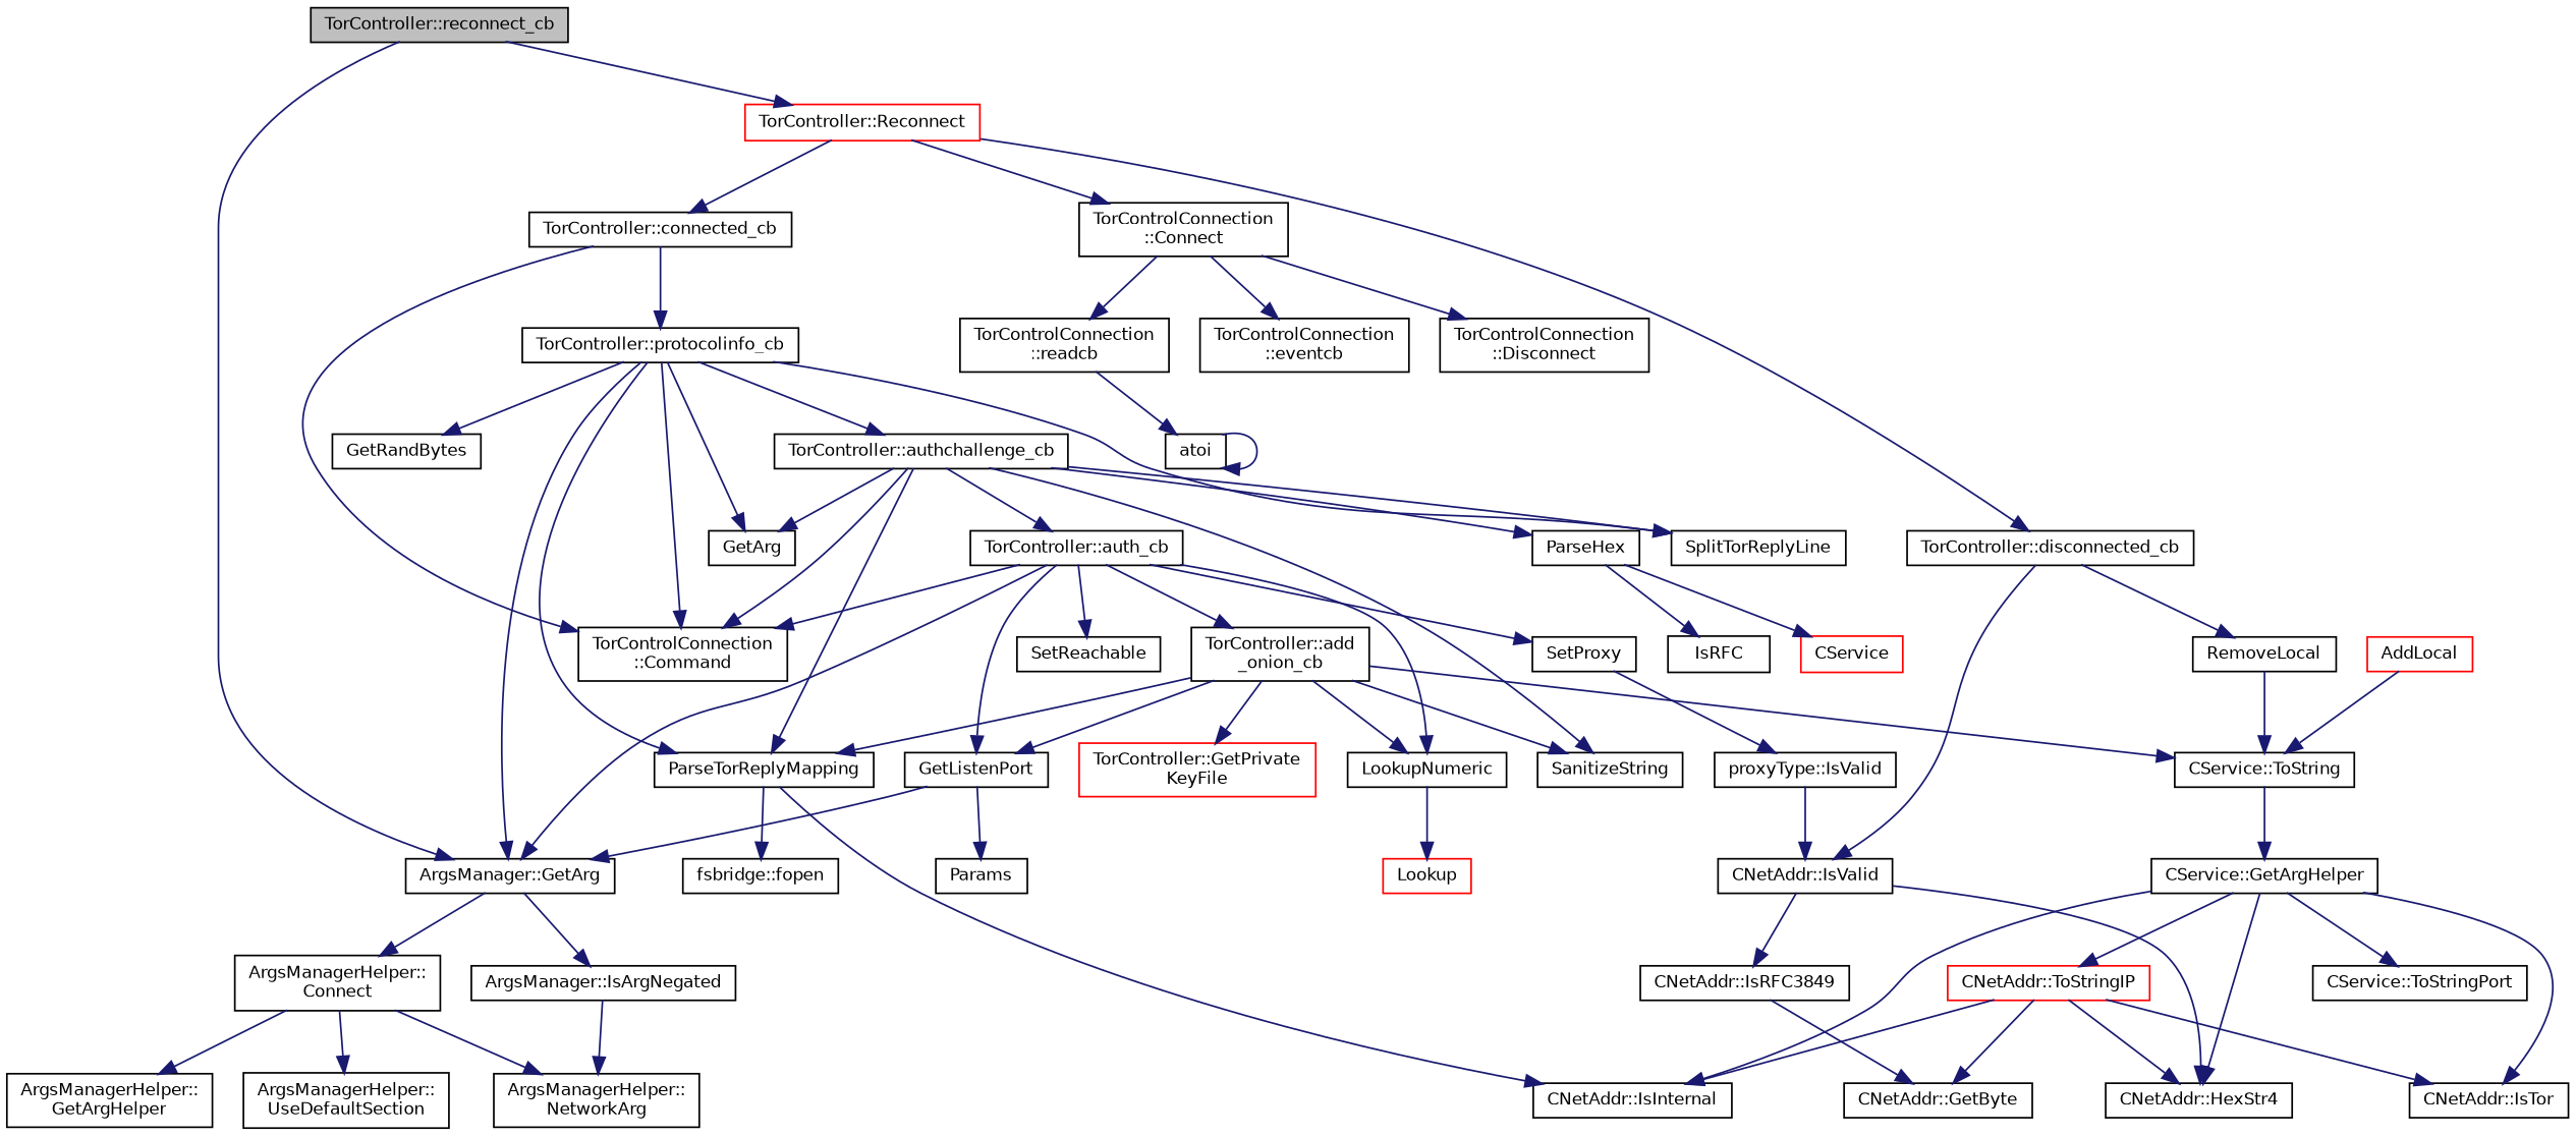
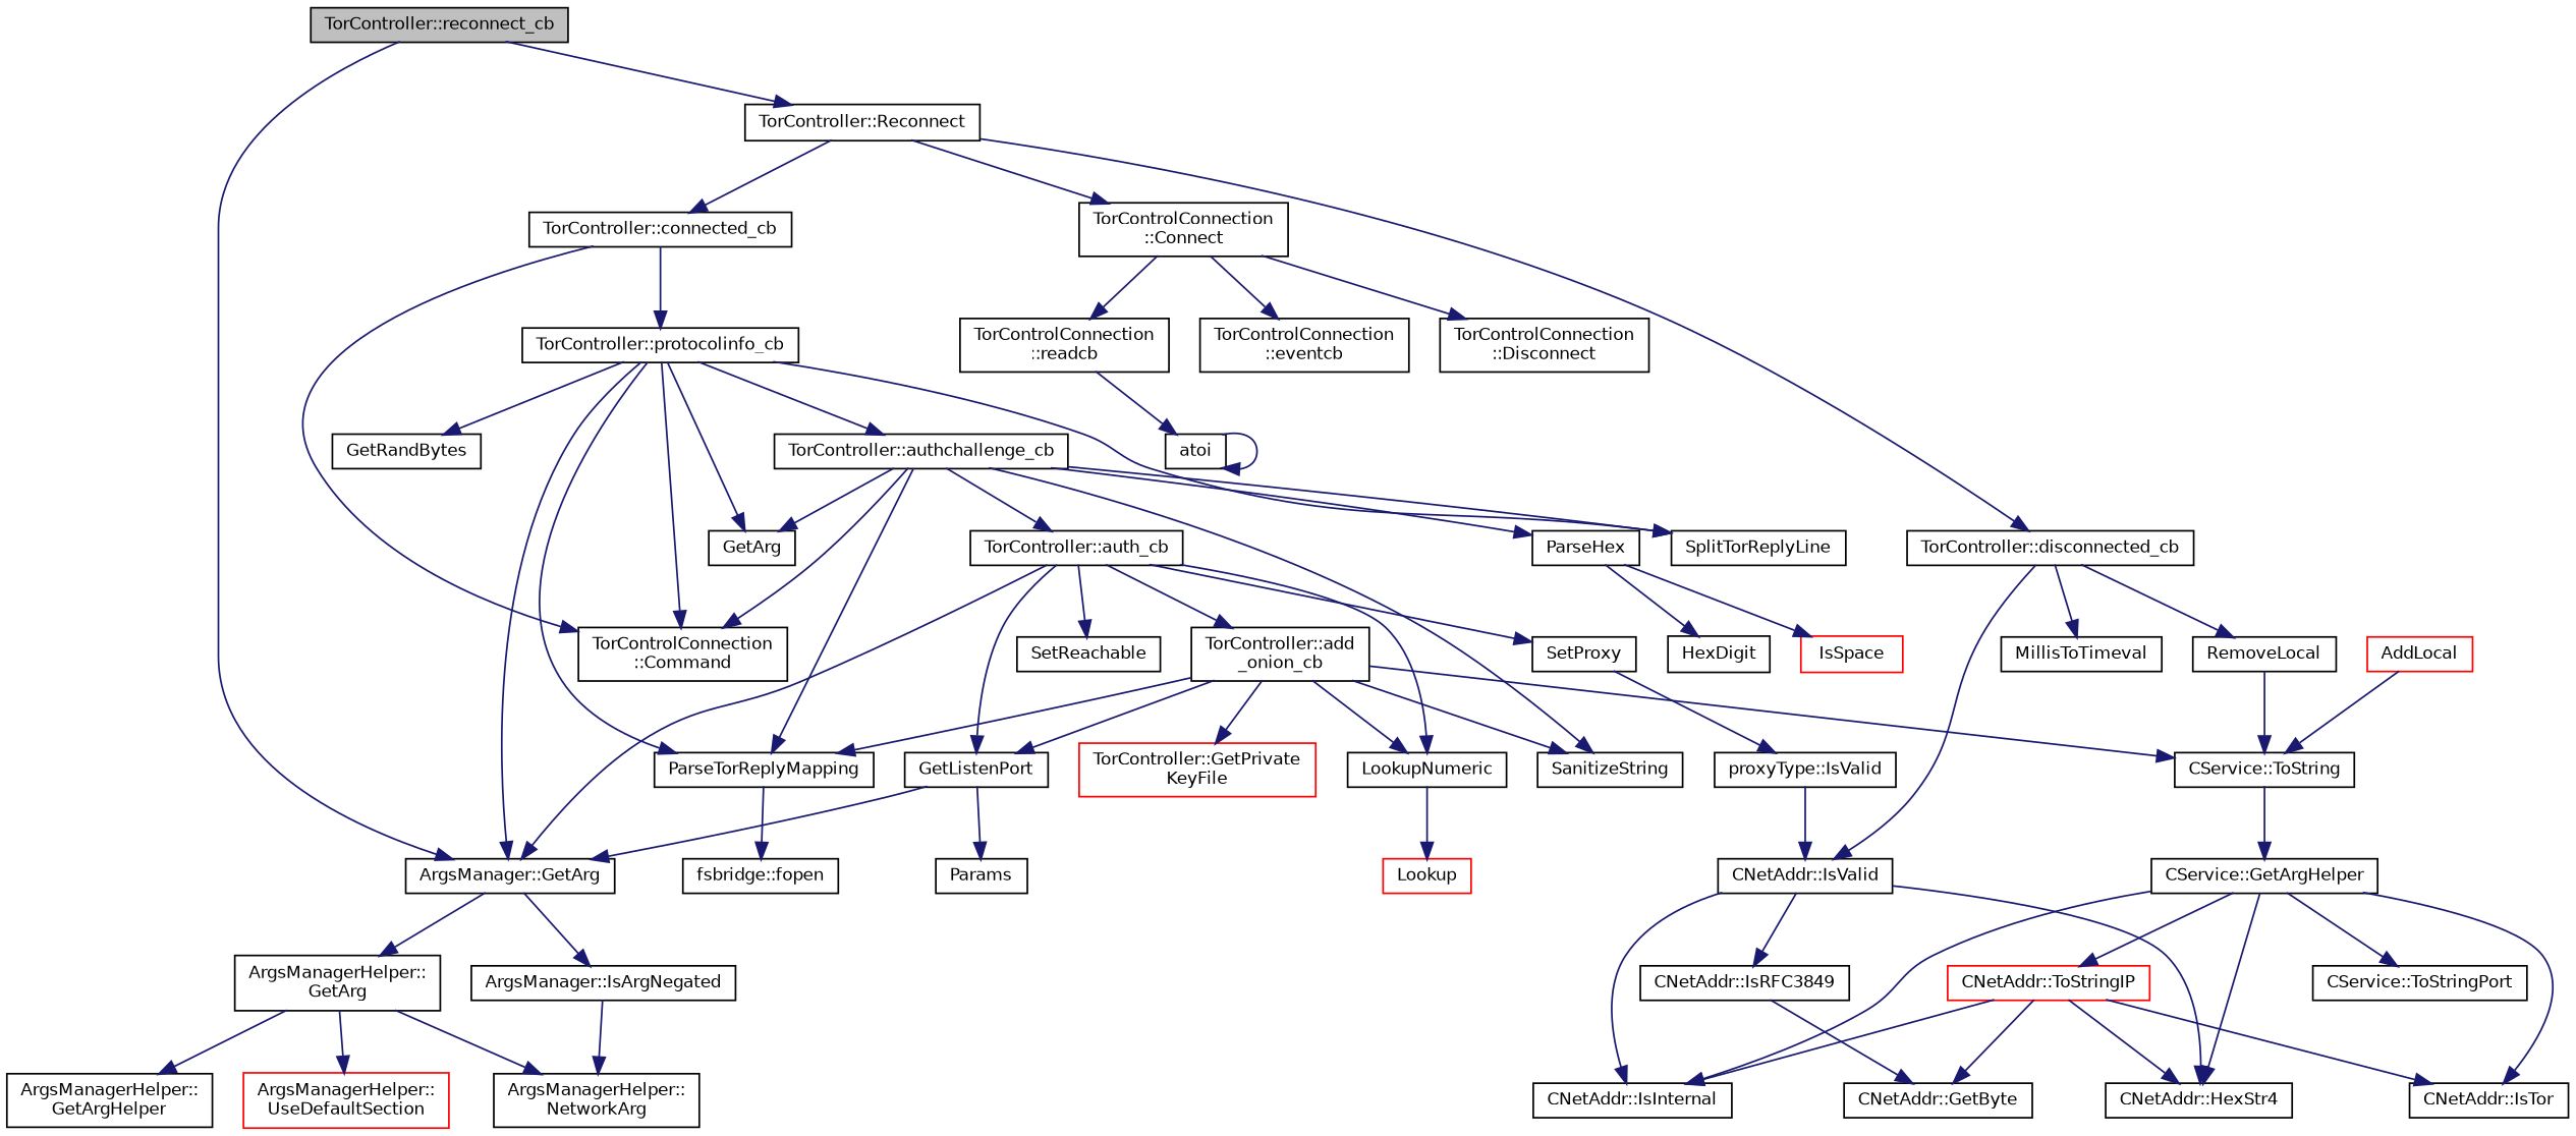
  digraph {
    rankdir=TB
    node [color=black fillcolor=white fontname=Helvetica fontsize=10 shape=record style=filled]
    edge [color=midnightblue fontname=Helvetica fontsize=10 labelfontname=Helvetica labelfontsize=10 style=solid]
    n1 [fillcolor=grey75 fontcolor=black height=0.2 label="TorController::reconnect_cb" width=0.4]
-   n2 [color=red height=0.2 label="TorController::Reconnect" width=0.4]
+   n2 [height=0.2 label="TorController::Reconnect" width=0.4]
    n3 [height=0.2 label="ArgsManager::GetArg" width=0.4]
    n4 [height=0.2 label="TorControlConnection\l::Connect" width=0.4]
    n5 [height=0.2 label="TorController::connected_cb" width=0.4]
    n6 [height=0.2 label="TorController::disconnected_cb" width=0.4]
    n7 [height=0.2 label="ArgsManager::IsArgNegated" width=0.4]
-   n8 [height=0.2 label="ArgsManagerHelper::\lConnect" width=0.4]
+   n8 [height=0.2 label="ArgsManagerHelper::\lGetArg" width=0.4]
    n9 [height=0.2 label="TorControlConnection\l::Disconnect" width=0.4]
    n10 [height=0.2 label="TorControlConnection\l::readcb" width=0.4]
    n11 [height=0.2 label="TorControlConnection\l::eventcb" width=0.4]
    n12 [height=0.2 label="TorControlConnection\l::Command" width=0.4]
    n13 [height=0.2 label="TorController::protocolinfo_cb" width=0.4]
    n14 [height=0.2 label="CNetAddr::IsValid" width=0.4]
    n15 [height=0.2 label=RemoveLocal width=0.4]
+   n16 [height=0.2 label=MillisToTimeval width=0.4]
    n17 [height=0.2 label=atoi width=0.4]
    n18 [height=0.2 label=SplitTorReplyLine width=0.4]
    n19 [height=0.2 label=ParseTorReplyMapping width=0.4]
    n20 [height=0.2 label=GetRandBytes width=0.4]
    n21 [height=0.2 label=GetArg width=0.4]
    n22 [height=0.2 label="TorController::authchallenge_cb" width=0.4]
    n23 [height=0.2 label="fsbridge::fopen" width=0.4]
    n24 [height=0.2 label="TorController::auth_cb" width=0.4]
    n25 [height=0.2 label=LookupNumeric width=0.4]
    n26 [height=0.2 label=SetProxy width=0.4]
    n27 [height=0.2 label=SetReachable width=0.4]
    n28 [height=0.2 label=GetListenPort width=0.4]
    n29 [height=0.2 label="TorController::add\l_onion_cb" width=0.4]
    n30 [height=0.2 label=SanitizeString width=0.4]
    n31 [height=0.2 label=ParseHex width=0.4]
    n32 [height=0.2 label="ArgsManagerHelper::\lNetworkArg" width=0.4]
    n33 [height=0.2 label="ArgsManagerHelper::\lGetArgHelper" width=0.4]
-   n34 [height=0.2 label="ArgsManagerHelper::\lUseDefaultSection" width=0.4]
+   n34 [color=red height=0.2 label="ArgsManagerHelper::\lUseDefaultSection" width=0.4]
    n35 [color=red height=0.2 label=Lookup width=0.4]
    n36 [height=0.2 label="proxyType::IsValid" width=0.4]
    n37 [height=0.2 label=Params width=0.4]
    n38 [height=0.2 label="CService::ToString" width=0.4]
    n39 [color=red height=0.2 label="TorController::GetPrivate\lKeyFile" width=0.4]
    n40 [height=0.2 label="CNetAddr::IsRFC3849" width=0.4]
    n41 [height=0.2 label="CNetAddr::IsInternal" width=0.4]
    n42 [height=0.2 label="CNetAddr::HexStr4" width=0.4]
    n43 [height=0.2 label="CNetAddr::GetByte" width=0.4]
    n44 [height=0.2 label="CService::GetArgHelper" width=0.4]
    n45 [color=red height=0.2 label=AddLocal width=0.4]
    n46 [height=0.2 label="CNetAddr::IsTor" width=0.4]
    n47 [color=red height=0.2 label="CNetAddr::ToStringIP" width=0.4]
    n48 [height=0.2 label="CService::ToStringPort" width=0.4]
-   n49 [color=red height=0.2 label=CService width=0.4]
-   n50 [height=0.2 label=IsRFC width=0.4]
+   n49 [color=red height=0.2 label=IsSpace width=0.4]
+   n50 [height=0.2 label=HexDigit width=0.4]
    n1 -> n2
    n1 -> n3
    n2 -> n4
    n2 -> n5
    n2 -> n6
    n3 -> n7
    n3 -> n8
    n4 -> n9
    n4 -> n10
    n4 -> n11
    n5 -> n12
    n5 -> n13
    n6 -> n14
    n6 -> n15
+   n6 -> n16
    n7 -> n32
    n8 -> n32
    n8 -> n33
    n8 -> n34
    n10 -> n17
    n13 -> n3
    n13 -> n12
    n13 -> n18
    n13 -> n19
    n13 -> n20
    n13 -> n21
    n13 -> n22
    n14 -> n40
-   n19 -> n41
+   n14 -> n41
    n14 -> n42
    n15 -> n38
    n17 -> n17
    n19 -> n23
    n22 -> n12
    n22 -> n18
    n22 -> n19
    n22 -> n21
    n22 -> n24
    n22 -> n30
    n22 -> n31
    n24 -> n3
-   n24 -> n12
    n24 -> n25
    n24 -> n26
    n24 -> n27
    n24 -> n28
    n24 -> n29
    n25 -> n35
    n26 -> n36
    n28 -> n3
    n28 -> n37
    n29 -> n19
    n29 -> n25
    n29 -> n28
    n29 -> n30
    n29 -> n38
    n29 -> n39
    n31 -> n49
    n31 -> n50
    n36 -> n14
    n38 -> n44
    n40 -> n43
    n44 -> n41
    n44 -> n42
    n44 -> n46
    n44 -> n47
    n44 -> n48
    n45 -> n38
    n47 -> n41
    n47 -> n42
    n47 -> n43
    n47 -> n46
  }
